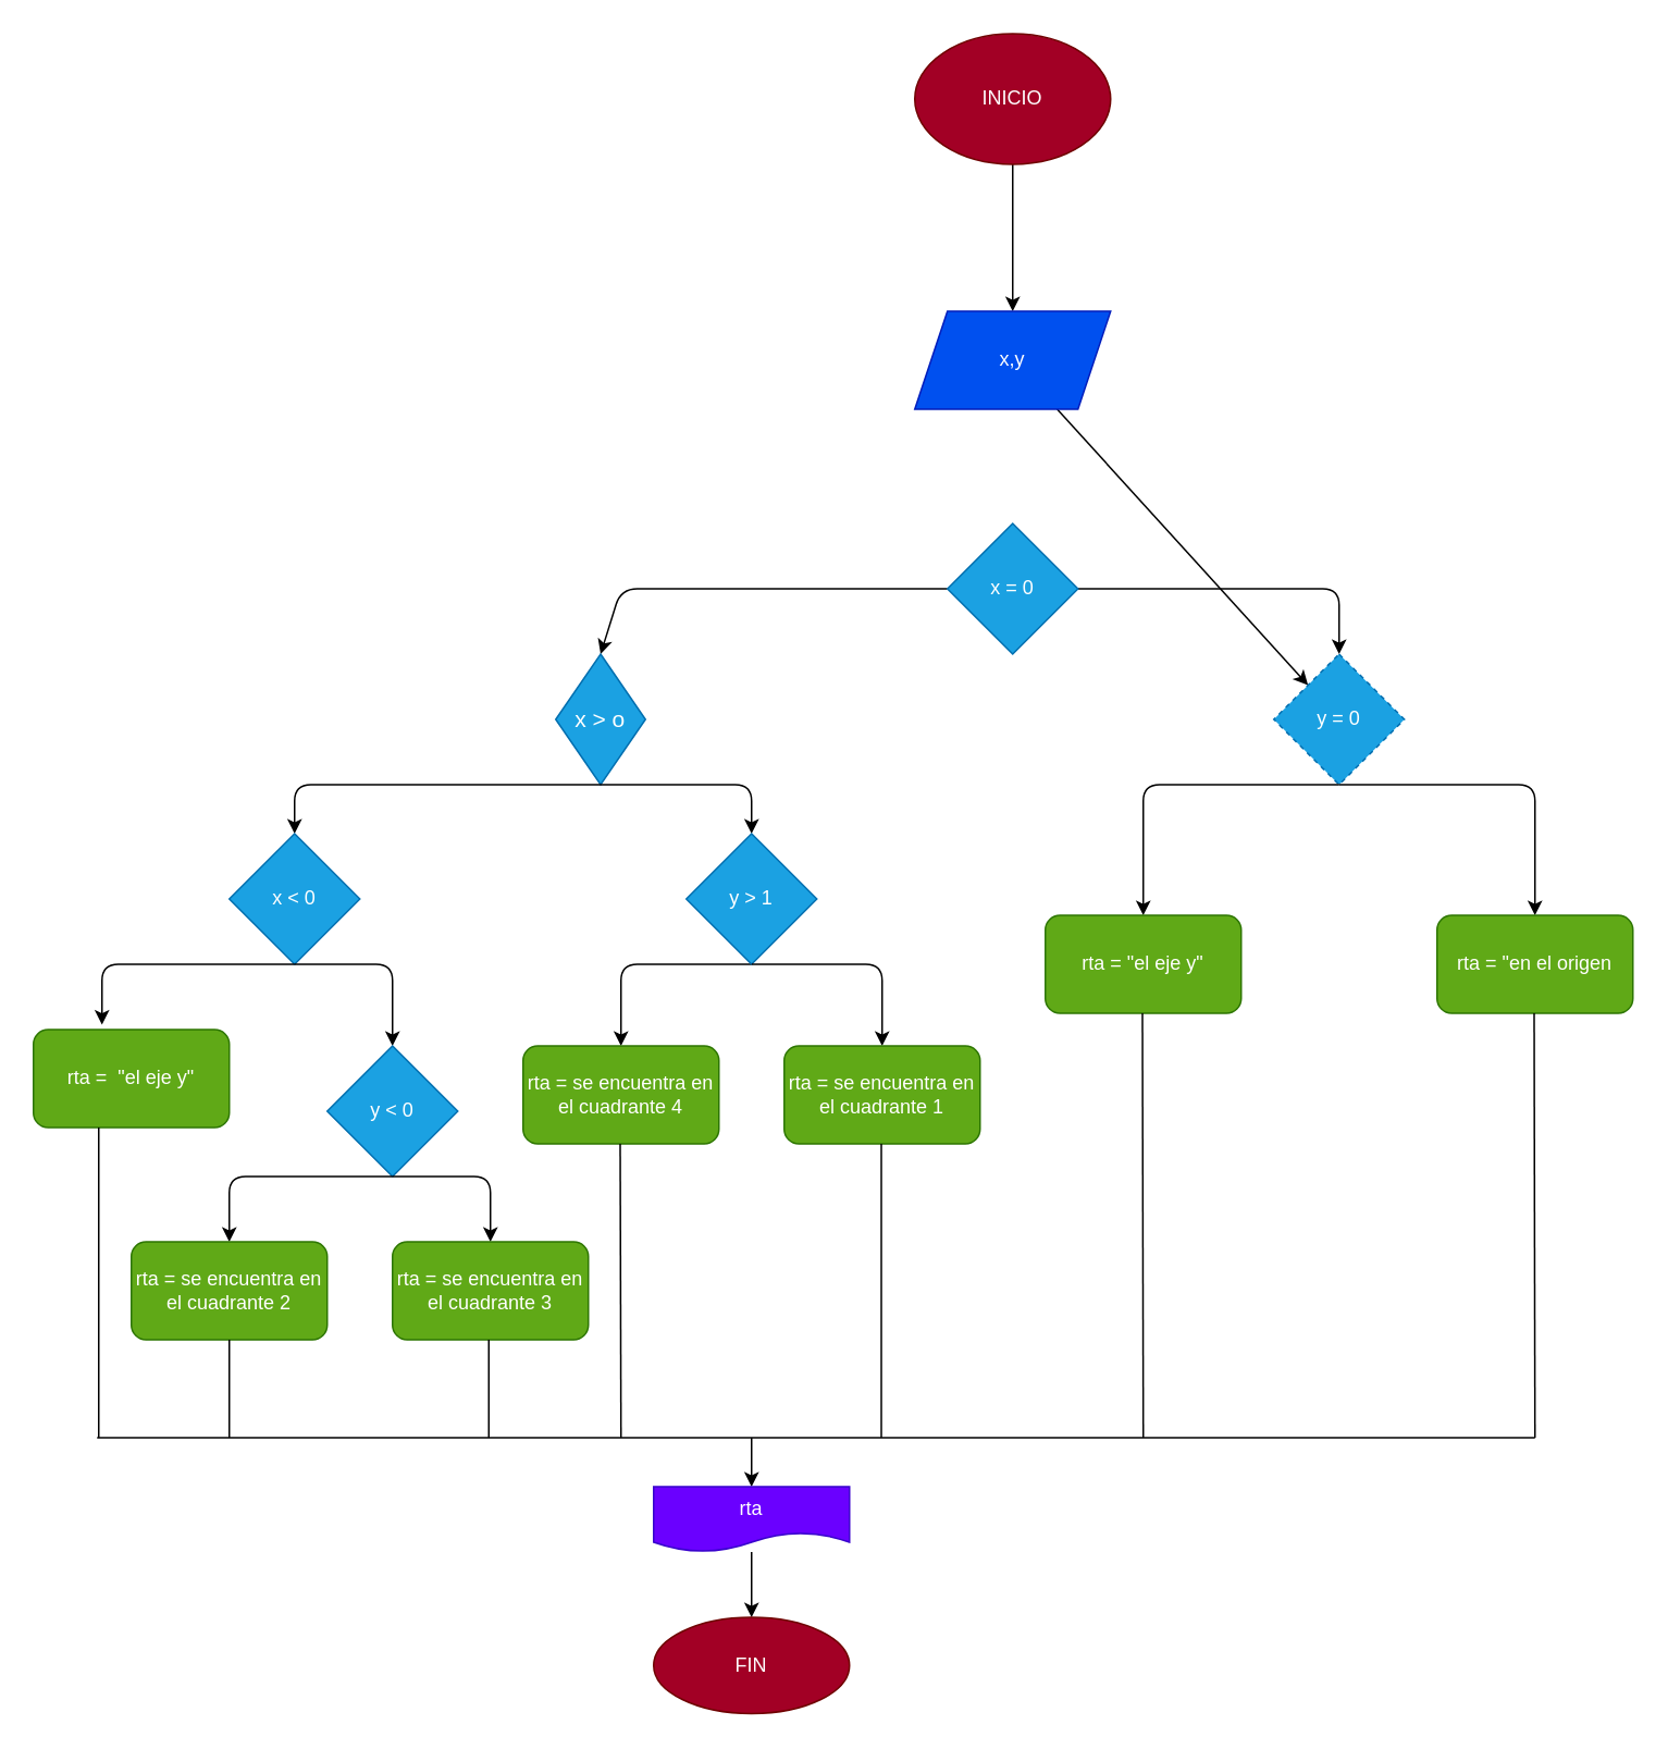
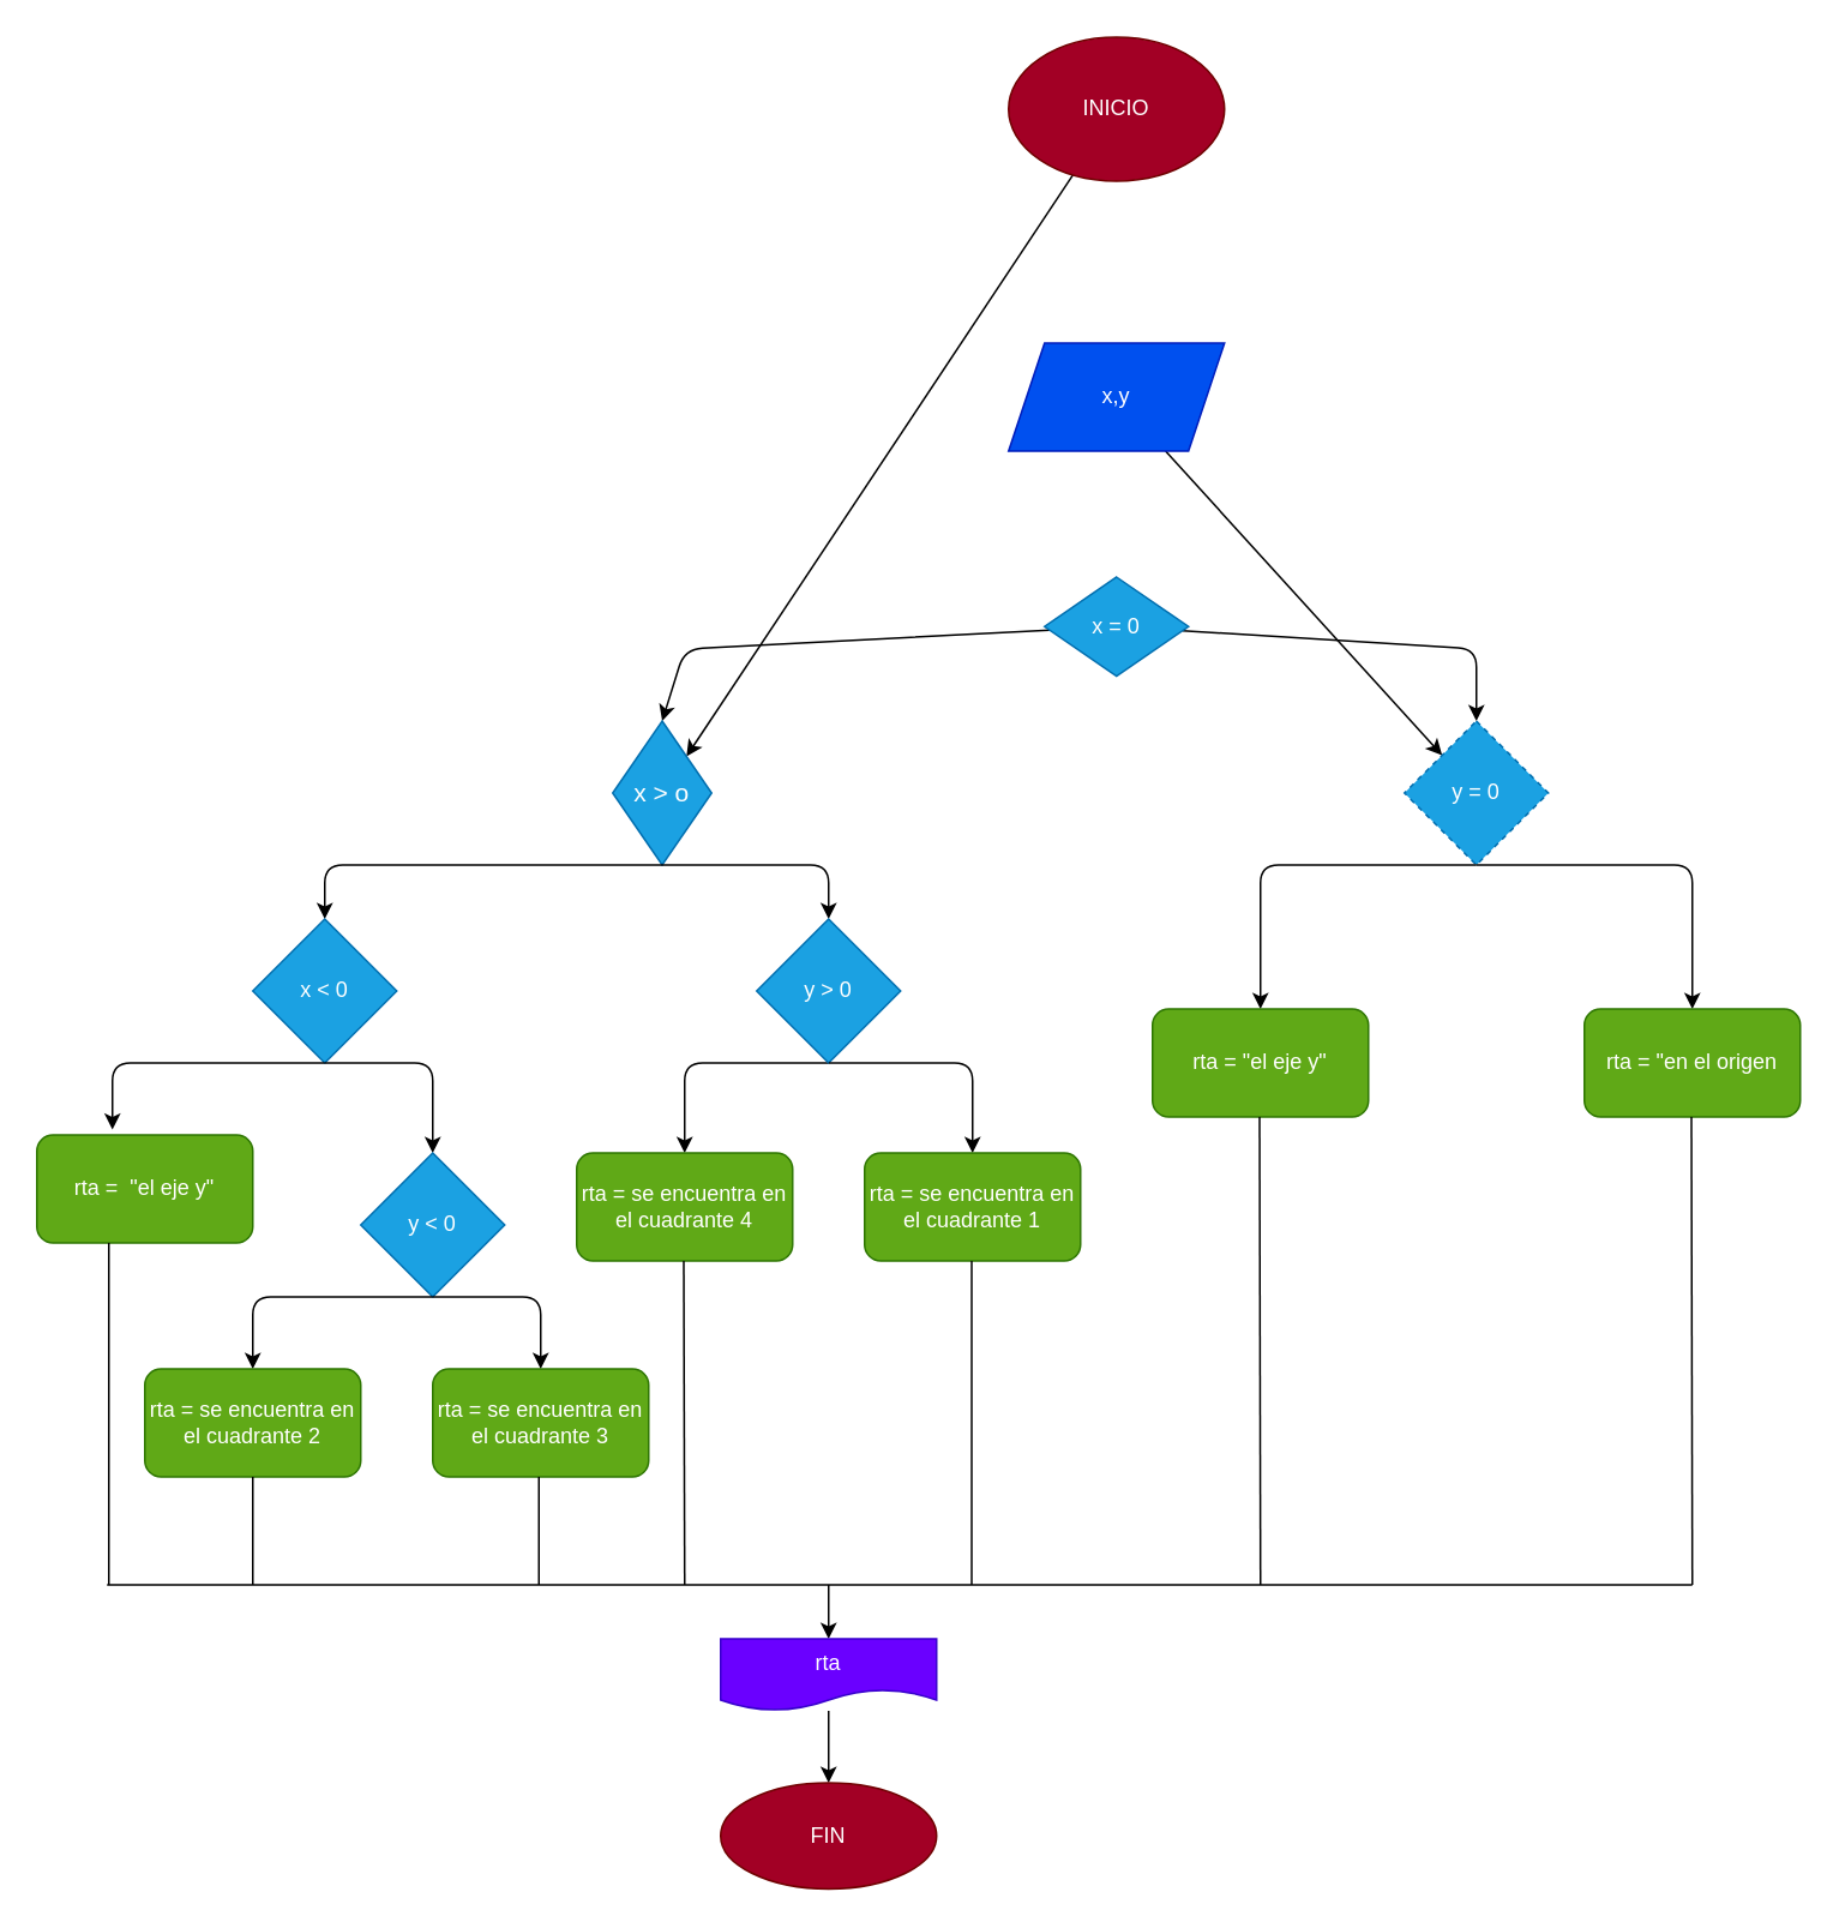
  <mxCell id="0" />
  <mxCell id="1" parent="0" />
- <mxCell id="2" value="" style="edgeStyle=none;html=1;fontSize=14;" parent="1" source="3" target="5" edge="1"><mxGeometry relative="1" as="geometry" /></mxCell>
+ <mxCell id="2" value="" style="edgeStyle=none;html=1;fontSize=14;" parent="1" source="3" target="9" edge="1"><mxGeometry relative="1" as="geometry" /></mxCell>
  <mxCell id="3" value="INICIO" style="ellipse;whiteSpace=wrap;html=1;fillColor=#a20025;fontColor=#ffffff;strokeColor=#6F0000;" parent="1" vertex="1"><mxGeometry x="560" y="20" width="120" height="80" as="geometry" /></mxCell>
  <mxCell id="4" value="" style="edgeStyle=none;html=1;fontSize=14;" parent="1" source="5" target="10" edge="1"><mxGeometry relative="1" as="geometry" /></mxCell>
  <mxCell id="5" value="x,y&lt;br&gt;" style="shape=parallelogram;perimeter=parallelogramPerimeter;whiteSpace=wrap;html=1;fixedSize=1;fillColor=#0050ef;fontColor=#ffffff;strokeColor=#001DBC;" parent="1" vertex="1"><mxGeometry x="560" y="190" width="120" height="60" as="geometry" /></mxCell>
  <mxCell id="6" value="" style="edgeStyle=none;html=1;fontSize=14;" parent="1" source="8" target="10" edge="1"><mxGeometry relative="1" as="geometry"><mxPoint x="820" y="440" as="targetPoint" /><Array as="points"><mxPoint x="820" y="360" /></Array></mxGeometry></mxCell>
  <mxCell id="7" value="" style="edgeStyle=none;html=1;fontSize=14;entryX=0.5;entryY=0;entryDx=0;entryDy=0;" parent="1" source="8" edge="1" target="9"><mxGeometry relative="1" as="geometry"><mxPoint x="520" y="360" as="targetPoint" /><Array as="points"><mxPoint x="380" y="360" /></Array></mxGeometry></mxCell>
- <mxCell id="8" value="x = 0" style="rhombus;whiteSpace=wrap;html=1;fillColor=#1ba1e2;fontColor=#ffffff;strokeColor=#006EAF;" parent="1" vertex="1"><mxGeometry x="580" y="320" width="80" height="80" as="geometry" /></mxCell>
+ <mxCell id="8" value="x = 0" style="rhombus;whiteSpace=wrap;html=1;fillColor=#1ba1e2;fontColor=#ffffff;strokeColor=#006EAF;" parent="1" vertex="1"><mxGeometry x="580" y="320" width="80" height="55" as="geometry" /></mxCell>
  <mxCell id="9" value="x &amp;gt; o" style="rhombus;whiteSpace=wrap;html=1;fontSize=14;fillColor=#1ba1e2;fontColor=#ffffff;strokeColor=#006EAF;" parent="1" vertex="1"><mxGeometry x="340" y="400" width="55" height="80" as="geometry" /></mxCell>
  <mxCell id="10" value="y = 0" style="rhombus;whiteSpace=wrap;html=1;fillColor=#1ba1e2;fontColor=#ffffff;strokeColor=#006EAF;dashed=1;" vertex="1" parent="1"><mxGeometry x="780" y="400" width="80" height="80" as="geometry" /></mxCell>
  <mxCell id="11" value="" style="endArrow=classic;html=1;exitX=0.5;exitY=1;exitDx=0;exitDy=0;" edge="1" parent="1" source="10"><mxGeometry width="50" height="50" relative="1" as="geometry"><mxPoint x="830" y="490" as="sourcePoint" /><mxPoint x="700" y="560" as="targetPoint" /><Array as="points"><mxPoint x="700" y="480" /></Array></mxGeometry></mxCell>
  <mxCell id="12" value="" style="endArrow=classic;html=1;exitX=0.5;exitY=1;exitDx=0;exitDy=0;" edge="1" parent="1" source="10"><mxGeometry width="50" height="50" relative="1" as="geometry"><mxPoint x="680" y="470" as="sourcePoint" /><mxPoint x="940" y="560" as="targetPoint" /><Array as="points"><mxPoint x="940" y="480" /></Array></mxGeometry></mxCell>
  <mxCell id="13" value="rta = &quot;el eje y&quot;" style="rounded=1;whiteSpace=wrap;html=1;fillColor=#60a917;fontColor=#ffffff;strokeColor=#2D7600;" vertex="1" parent="1"><mxGeometry x="640" y="560" width="120" height="60" as="geometry" /></mxCell>
  <mxCell id="14" value="rta = &quot;en el origen" style="rounded=1;whiteSpace=wrap;html=1;fillColor=#60a917;fontColor=#ffffff;strokeColor=#2D7600;" vertex="1" parent="1"><mxGeometry x="880" y="560" width="120" height="60" as="geometry" /></mxCell>
  <mxCell id="15" value="" style="endArrow=classic;html=1;exitX=0.5;exitY=1;exitDx=0;exitDy=0;" edge="1" parent="1" source="9"><mxGeometry width="50" height="50" relative="1" as="geometry"><mxPoint x="680" y="520" as="sourcePoint" /><mxPoint x="460" y="510" as="targetPoint" /><Array as="points"><mxPoint x="460" y="480" /></Array></mxGeometry></mxCell>
  <mxCell id="16" value="" style="endArrow=classic;html=1;exitX=0.5;exitY=1;exitDx=0;exitDy=0;" edge="1" parent="1" source="9" target="17"><mxGeometry width="50" height="50" relative="1" as="geometry"><mxPoint x="680" y="520" as="sourcePoint" /><mxPoint y="540" as="targetPoint" x="300" /><Array as="points"><mxPoint y="480" x="300" /><mxPoint x="180" y="480" /></Array></mxGeometry></mxCell>
  <mxCell id="17" value="x &amp;lt; 0" style="rhombus;whiteSpace=wrap;html=1;fillColor=#1ba1e2;fontColor=#ffffff;strokeColor=#006EAF;" vertex="1" parent="1"><mxGeometry x="140" y="510" width="80" height="80" as="geometry" /></mxCell>
  <mxCell id="18" style="edgeStyle=none;html=1;" edge="1" parent="1"><mxGeometry relative="1" as="geometry"><mxPoint x="380" y="640" as="targetPoint" /><mxPoint x="460" y="590" as="sourcePoint" /><Array as="points"><mxPoint x="380" y="590" /></Array></mxGeometry></mxCell>
- <mxCell id="19" value="y &amp;gt; 1" style="rhombus;whiteSpace=wrap;html=1;fillColor=#1ba1e2;fontColor=#ffffff;strokeColor=#006EAF;" vertex="1" parent="1"><mxGeometry x="420" y="510" width="80" height="80" as="geometry" /></mxCell>
+ <mxCell id="19" value="y &amp;gt; 0" style="rhombus;whiteSpace=wrap;html=1;fillColor=#1ba1e2;fontColor=#ffffff;strokeColor=#006EAF;" vertex="1" parent="1"><mxGeometry x="420" y="510" width="80" height="80" as="geometry" /></mxCell>
  <mxCell id="20" value="" style="endArrow=classic;html=1;exitX=0.5;exitY=1;exitDx=0;exitDy=0;" edge="1" parent="1" source="19"><mxGeometry width="50" height="50" relative="1" as="geometry"><mxPoint x="440" y="520" as="sourcePoint" /><mxPoint x="540" y="640" as="targetPoint" /><Array as="points"><mxPoint x="540" y="590" /></Array></mxGeometry></mxCell>
  <mxCell id="21" value="rta =&amp;nbsp; &quot;el eje y&quot;" style="rounded=1;whiteSpace=wrap;html=1;fillColor=#60a917;fontColor=#ffffff;strokeColor=#2D7600;" vertex="1" parent="1"><mxGeometry x="20" y="630" width="120" height="60" as="geometry" /></mxCell>
  <mxCell id="22" value="rta = se encuentra en el cuadrante 4" style="rounded=1;whiteSpace=wrap;html=1;fillColor=#60a917;fontColor=#ffffff;strokeColor=#2D7600;" vertex="1" parent="1"><mxGeometry x="320" y="640" width="120" height="60" as="geometry" /></mxCell>
  <mxCell id="23" value="rta = se encuentra en el cuadrante 1" style="rounded=1;whiteSpace=wrap;html=1;fillColor=#60a917;fontColor=#ffffff;strokeColor=#2D7600;" vertex="1" parent="1"><mxGeometry x="480" y="640" width="120" height="60" as="geometry" /></mxCell>
  <mxCell id="24" value="" style="endArrow=classic;html=1;exitX=0.5;exitY=1;exitDx=0;exitDy=0;" edge="1" parent="1" source="17"><mxGeometry width="50" height="50" relative="1" as="geometry"><mxPoint x="440" y="690" as="sourcePoint" /><mxPoint x="240" y="640" as="targetPoint" /><Array as="points"><mxPoint x="240" y="590" /></Array></mxGeometry></mxCell>
  <mxCell id="25" value="" style="endArrow=classic;html=1;entryX=0.35;entryY=-0.05;entryDx=0;entryDy=0;entryPerimeter=0;" edge="1" parent="1" target="21"><mxGeometry width="50" height="50" relative="1" as="geometry"><mxPoint x="180" y="590" as="sourcePoint" /><mxPoint x="490" y="640" as="targetPoint" /><Array as="points"><mxPoint x="62" y="590" /></Array></mxGeometry></mxCell>
  <mxCell id="26" value="y &amp;lt; 0" style="rhombus;whiteSpace=wrap;html=1;fillColor=#1ba1e2;fontColor=#ffffff;strokeColor=#006EAF;" vertex="1" parent="1"><mxGeometry x="200" y="640" width="80" height="80" as="geometry" /></mxCell>
  <mxCell id="27" value="" style="endArrow=classic;html=1;" edge="1" parent="1"><mxGeometry width="50" height="50" relative="1" as="geometry"><mxPoint x="240" y="720" as="sourcePoint" /><mxPoint y="760" as="targetPoint" x="300" /><Array as="points"><mxPoint y="720" x="300" /></Array></mxGeometry></mxCell>
  <mxCell id="28" value="" style="endArrow=classic;html=1;" edge="1" parent="1"><mxGeometry width="50" height="50" relative="1" as="geometry"><mxPoint x="240" y="720" as="sourcePoint" /><mxPoint x="140" y="760" as="targetPoint" /><Array as="points"><mxPoint x="140" y="720" /></Array></mxGeometry></mxCell>
  <mxCell id="29" value="rta = se encuentra en el cuadrante 3" style="rounded=1;whiteSpace=wrap;html=1;fillColor=#60a917;fontColor=#ffffff;strokeColor=#2D7600;" vertex="1" parent="1"><mxGeometry x="240" y="760" width="120" height="60" as="geometry" /></mxCell>
  <mxCell id="30" value="rta = se encuentra en el cuadrante 2" style="rounded=1;whiteSpace=wrap;html=1;fillColor=#60a917;fontColor=#ffffff;strokeColor=#2D7600;" vertex="1" parent="1"><mxGeometry x="80" y="760" width="120" height="60" as="geometry" /></mxCell>
  <mxCell id="31" value="" style="endArrow=none;html=1;" edge="1" parent="1"><mxGeometry width="50" height="50" relative="1" as="geometry"><mxPoint x="60" y="880" as="sourcePoint" /><mxPoint x="60" y="690" as="targetPoint" /></mxGeometry></mxCell>
  <mxCell id="32" value="" style="endArrow=none;html=1;" edge="1" parent="1"><mxGeometry width="50" height="50" relative="1" as="geometry"><mxPoint x="299" y="880" as="sourcePoint" /><mxPoint x="299" y="820" as="targetPoint" /></mxGeometry></mxCell>
  <mxCell id="33" value="" style="endArrow=none;html=1;" edge="1" parent="1"><mxGeometry width="50" height="50" relative="1" as="geometry"><mxPoint x="539.5" y="880" as="sourcePoint" /><mxPoint x="539.5" y="700" as="targetPoint" /></mxGeometry></mxCell>
  <mxCell id="34" value="" style="endArrow=none;html=1;" edge="1" parent="1"><mxGeometry width="50" height="50" relative="1" as="geometry"><mxPoint x="380" y="880" as="sourcePoint" /><mxPoint x="379.5" y="700" as="targetPoint" /></mxGeometry></mxCell>
  <mxCell id="35" value="" style="endArrow=none;html=1;entryX=0.5;entryY=1;entryDx=0;entryDy=0;" edge="1" parent="1" target="30"><mxGeometry width="50" height="50" relative="1" as="geometry"><mxPoint x="140" y="880" as="sourcePoint" /><mxPoint x="110" y="740" as="targetPoint" /></mxGeometry></mxCell>
  <mxCell id="36" value="" style="endArrow=none;html=1;" edge="1" parent="1"><mxGeometry width="50" height="50" relative="1" as="geometry"><mxPoint x="940" y="880" as="sourcePoint" /><mxPoint x="59" y="880" as="targetPoint" /></mxGeometry></mxCell>
  <mxCell id="37" value="" style="endArrow=none;html=1;" edge="1" parent="1"><mxGeometry width="50" height="50" relative="1" as="geometry"><mxPoint x="700" y="880" as="sourcePoint" /><mxPoint x="699.5" y="620" as="targetPoint" /></mxGeometry></mxCell>
  <mxCell id="38" value="" style="endArrow=none;html=1;" edge="1" parent="1"><mxGeometry width="50" height="50" relative="1" as="geometry"><mxPoint x="940" y="880" as="sourcePoint" /><mxPoint x="939.5" y="620" as="targetPoint" /></mxGeometry></mxCell>
  <mxCell id="39" value="" style="endArrow=classic;html=1;" edge="1" parent="1" target="41"><mxGeometry width="50" height="50" relative="1" as="geometry"><mxPoint x="460" y="880" as="sourcePoint" /><mxPoint x="460" y="920" as="targetPoint" /></mxGeometry></mxCell>
  <mxCell id="40" value="" style="edgeStyle=none;html=1;" edge="1" parent="1" source="41" target="42"><mxGeometry relative="1" as="geometry" /></mxCell>
  <mxCell id="41" value="rta" style="shape=document;whiteSpace=wrap;html=1;boundedLbl=1;fillColor=#6a00ff;fontColor=#ffffff;strokeColor=#3700CC;" vertex="1" parent="1"><mxGeometry x="400" y="910" width="120" height="40" as="geometry" /></mxCell>
  <mxCell id="42" value="FIN" style="ellipse;whiteSpace=wrap;html=1;fillColor=#a20025;fontColor=#ffffff;strokeColor=#6F0000;" vertex="1" parent="1"><mxGeometry x="400" y="990" width="120" height="59" as="geometry" /></mxCell>
